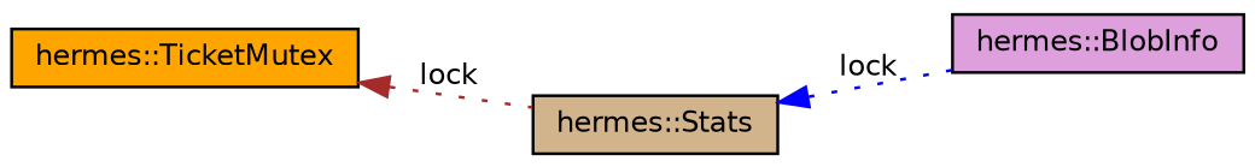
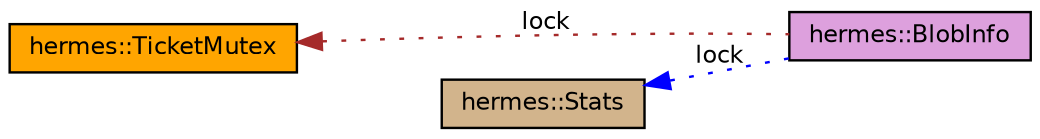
  digraph {
    fontname="DejaVu Sans"
    rankdir=LR
    node [color=black fontname="DejaVu Sans" fontsize=10 shape=record style=filled]
    edge [dir=back fontname="DejaVu Sans" fontsize=10 labelfontname=Helvetica labelfontsize=10 style=dotted]
    n1 [fillcolor=plum fontcolor=black height=0.2 label="hermes::BlobInfo" width=0.4]
    n2 [fillcolor=orange height=0.2 label="hermes::TicketMutex" width=0.4]
    n3 [fillcolor=tan height=0.2 label="hermes::Stats" width=0.4]
-   n2 -> n3 [color=brown label=" lock"]
+   n2 -> n1 [color=brown label=" lock"]
    n3 -> n1 [color=blue label=" lock"]
  }
